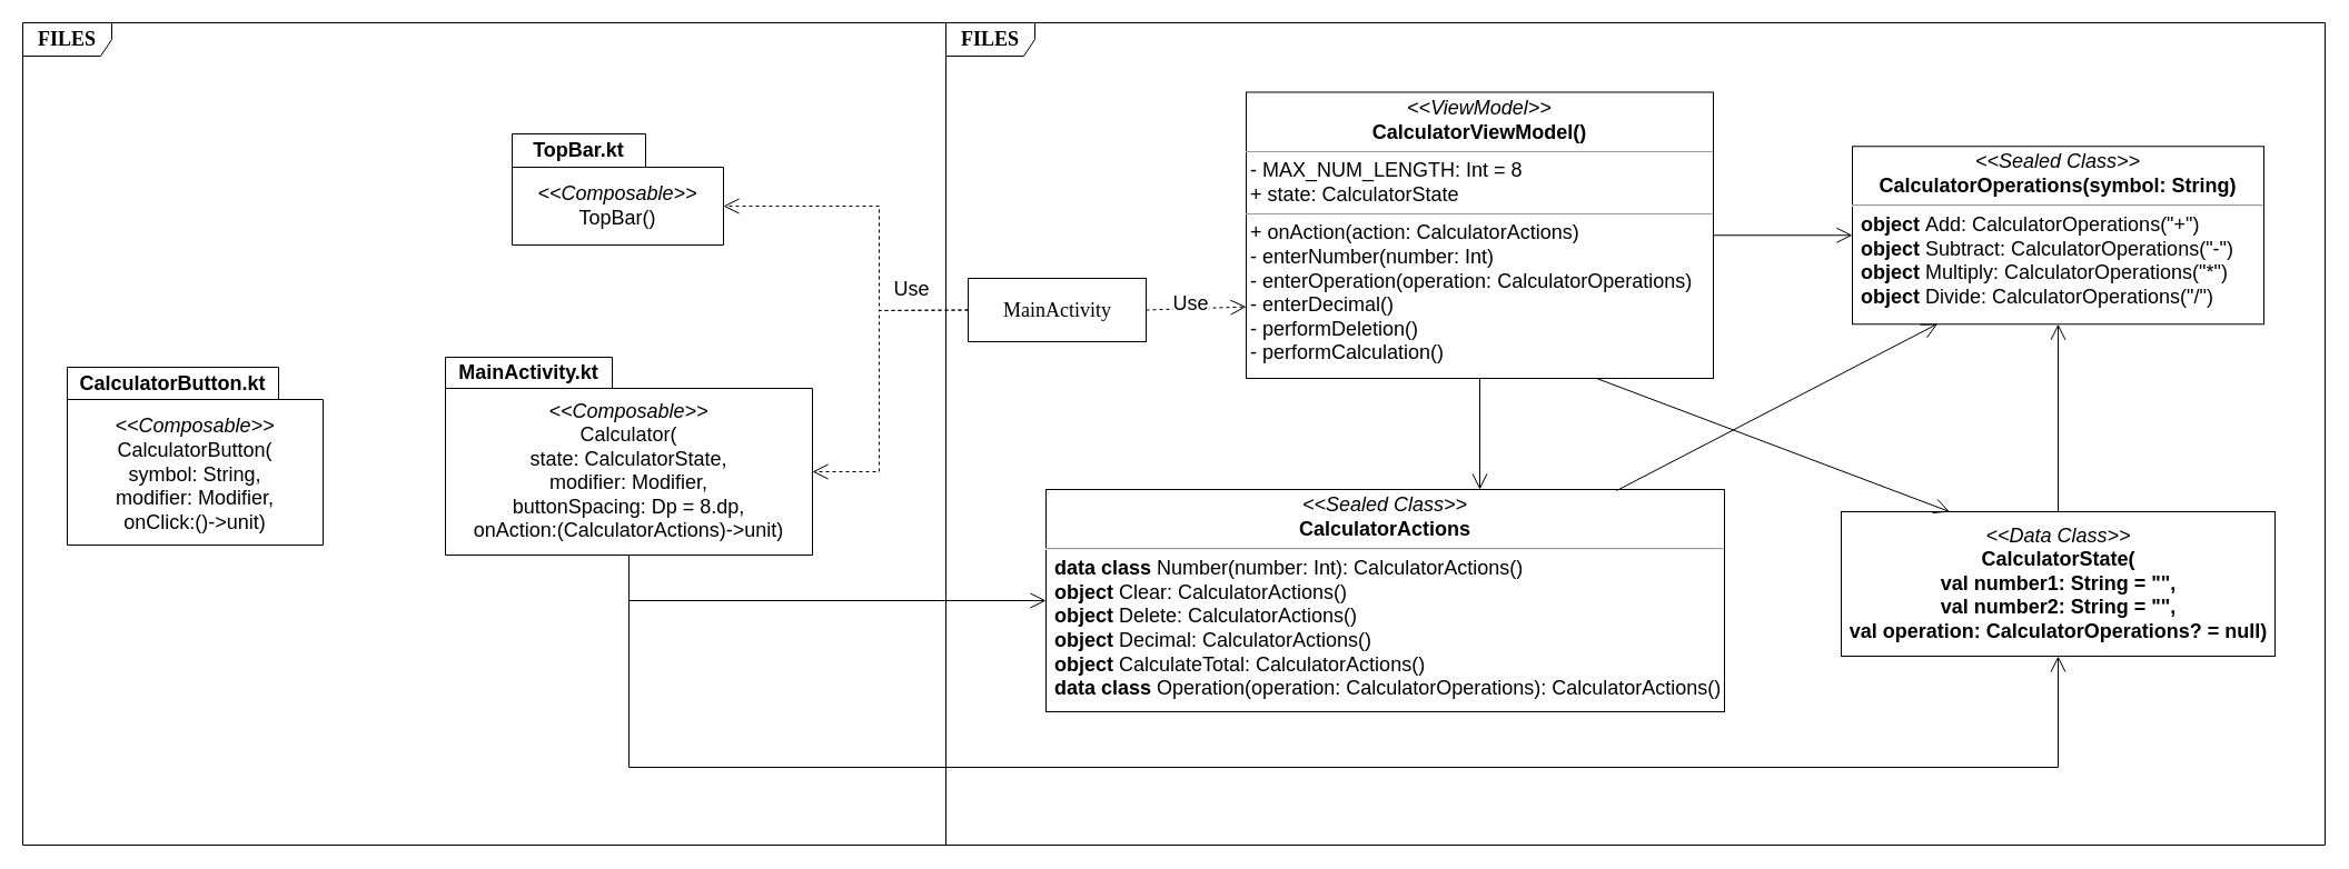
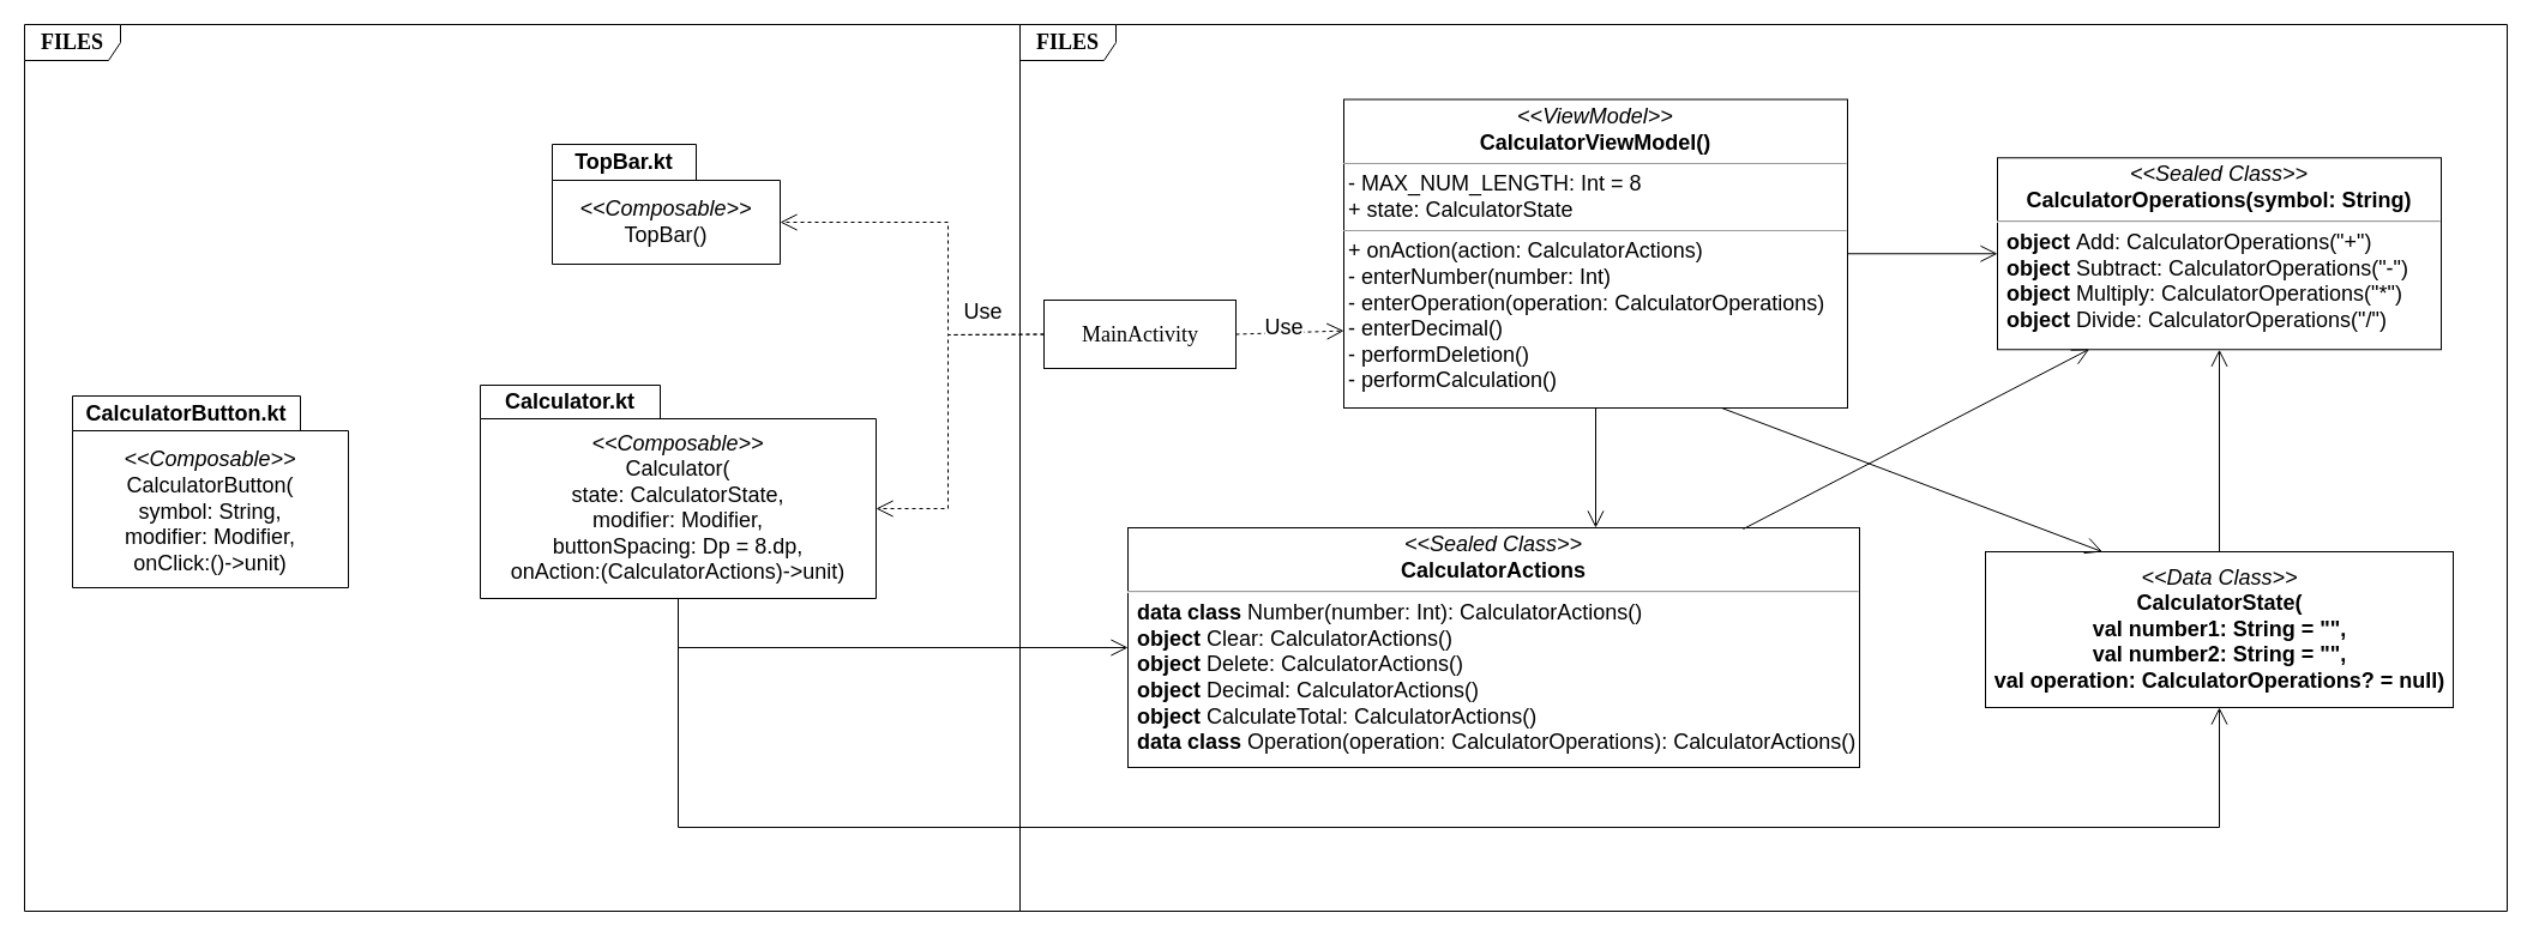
  <mxCell id="0" />
  <mxCell id="1" parent="0" />
  <mxCell id="2" value="&lt;font style=&quot;font-size: 18px;&quot;&gt;&lt;b style=&quot;&quot;&gt;FILES&lt;/b&gt;&lt;/font&gt;" style="shape=umlFrame;whiteSpace=wrap;html=1;rounded=0;shadow=0;comic=0;labelBackgroundColor=none;strokeWidth=1;fontFamily=Verdana;fontSize=10;align=center;width=80;height=30;" vertex="1" parent="1"><mxGeometry x="850" y="20" width="1240" height="740" as="geometry" /></mxCell>
  <mxCell id="3" value="&lt;font style=&quot;font-size: 18px;&quot;&gt;&lt;b style=&quot;&quot;&gt;FILES&lt;/b&gt;&lt;/font&gt;" style="shape=umlFrame;whiteSpace=wrap;html=1;rounded=0;shadow=0;comic=0;labelBackgroundColor=none;strokeWidth=1;fontFamily=Verdana;fontSize=10;align=center;width=80;height=30;" vertex="1" parent="1"><mxGeometry x="20" y="20" width="830" height="740" as="geometry" /></mxCell>
  <mxCell id="4" value="&lt;font style=&quot;font-size: 18px;&quot;&gt;CalculatorButton.kt&lt;/font&gt;" style="shape=folder;fontStyle=1;tabWidth=190;tabHeight=29;tabPosition=left;html=1;boundedLbl=1;labelInHeader=1;container=1;collapsible=0;whiteSpace=wrap;" vertex="1" parent="1"><mxGeometry x="60" y="330" width="230" height="160" as="geometry" /></mxCell>
  <mxCell id="5" value="&lt;span style=&quot;font-size: 18px;&quot;&gt;&lt;br&gt;&lt;i style=&quot;&quot;&gt;&amp;lt;&amp;lt;Composable&amp;gt;&amp;gt;&lt;br&gt;&lt;/i&gt;CalculatorButton(&lt;br&gt;symbol: String, &lt;br&gt;modifier: Modifier, &lt;br&gt;onClick:()-&amp;gt;unit)&lt;br&gt;&lt;/span&gt;" style="html=1;strokeColor=none;resizeWidth=1;resizeHeight=1;fillColor=none;part=1;connectable=0;allowArrows=0;deletable=0;whiteSpace=wrap;" vertex="1" parent="4"><mxGeometry width="230.0" height="112" relative="1" as="geometry"><mxPoint y="30" as="offset" /></mxGeometry></mxCell>
  <mxCell id="6" value="&lt;font style=&quot;font-size: 18px;&quot;&gt;TopBar.kt&lt;/font&gt;" style="shape=folder;fontStyle=1;tabWidth=120;tabHeight=30;tabPosition=left;html=1;boundedLbl=1;labelInHeader=1;container=1;collapsible=0;whiteSpace=wrap;" vertex="1" parent="1"><mxGeometry x="460" y="120" width="190" height="100" as="geometry" /></mxCell>
  <mxCell id="7" value="&lt;span style=&quot;font-size: 18px;&quot;&gt;&lt;i style=&quot;&quot;&gt;&amp;lt;&amp;lt;Composable&amp;gt;&amp;gt;&lt;br&gt;&lt;/i&gt;TopBar()&lt;br&gt;&lt;/span&gt;" style="html=1;strokeColor=none;resizeWidth=1;resizeHeight=1;fillColor=none;part=1;connectable=0;allowArrows=0;deletable=0;whiteSpace=wrap;" vertex="1" parent="6"><mxGeometry width="190.0" height="70" relative="1" as="geometry"><mxPoint y="30" as="offset" /></mxGeometry></mxCell>
- <mxCell id="8" value="&lt;font style=&quot;font-size: 18px;&quot;&gt;MainActivity.kt&lt;/font&gt;" style="shape=folder;fontStyle=1;tabWidth=150;tabHeight=28;tabPosition=left;html=1;boundedLbl=1;labelInHeader=1;container=1;collapsible=0;whiteSpace=wrap;" vertex="1" parent="1"><mxGeometry x="400" y="321" width="330" height="178" as="geometry" /></mxCell>
+ <mxCell id="8" value="&lt;font style=&quot;font-size: 18px;&quot;&gt;Calculator.kt&lt;/font&gt;" style="shape=folder;fontStyle=1;tabWidth=150;tabHeight=28;tabPosition=left;html=1;boundedLbl=1;labelInHeader=1;container=1;collapsible=0;whiteSpace=wrap;" vertex="1" parent="1"><mxGeometry x="400" y="321" width="330" height="178" as="geometry" /></mxCell>
  <mxCell id="9" value="&lt;span style=&quot;font-size: 18px;&quot;&gt;&lt;br&gt;&lt;i style=&quot;&quot;&gt;&amp;lt;&amp;lt;Composable&amp;gt;&amp;gt;&lt;br&gt;&lt;/i&gt;Calculator(&lt;br&gt;state: CalculatorState, &lt;br&gt;modifier: Modifier, &lt;br&gt;buttonSpacing: Dp = 8.dp,&lt;br&gt;onAction:(CalculatorActions)-&amp;gt;unit)&lt;br&gt;&lt;/span&gt;" style="html=1;strokeColor=none;resizeWidth=1;resizeHeight=1;fillColor=none;part=1;connectable=0;allowArrows=0;deletable=0;whiteSpace=wrap;" vertex="1" parent="8"><mxGeometry width="330" height="124.6" relative="1" as="geometry"><mxPoint y="30" as="offset" /></mxGeometry></mxCell>
  <mxCell id="10" value="&lt;p style=&quot;margin:0px;margin-top:4px;text-align:center;&quot;&gt;&lt;font style=&quot;font-size: 18px;&quot;&gt;&lt;i style=&quot;&quot;&gt;&amp;lt;&amp;lt;ViewModel&amp;gt;&amp;gt;&lt;/i&gt;&lt;br&gt;&lt;b&gt;CalculatorViewModel()&lt;/b&gt;&lt;/font&gt;&lt;/p&gt;&lt;hr size=&quot;1&quot;&gt;&lt;p style=&quot;margin:0px;margin-left:4px;&quot;&gt;&lt;font style=&quot;font-size: 18px;&quot;&gt;- MAX_NUM_LENGTH: Int = 8&lt;/font&gt;&lt;/p&gt;&lt;p style=&quot;margin:0px;margin-left:4px;&quot;&gt;&lt;font style=&quot;font-size: 18px;&quot;&gt;+ state: CalculatorState&lt;br&gt;&lt;/font&gt;&lt;/p&gt;&lt;hr size=&quot;1&quot;&gt;&lt;p style=&quot;margin:0px;margin-left:4px;&quot;&gt;&lt;font style=&quot;font-size: 18px;&quot;&gt;+ onAction(action: CalculatorActions)&lt;br&gt;- enterNumber(number: Int)&lt;/font&gt;&lt;/p&gt;&lt;p style=&quot;margin:0px;margin-left:4px;&quot;&gt;&lt;font style=&quot;font-size: 18px;&quot;&gt;- enterOperation(operation: CalculatorOperations)&lt;/font&gt;&lt;/p&gt;&lt;p style=&quot;margin:0px;margin-left:4px;&quot;&gt;&lt;font style=&quot;font-size: 18px;&quot;&gt;- enterDecimal()&lt;/font&gt;&lt;/p&gt;&lt;p style=&quot;margin:0px;margin-left:4px;&quot;&gt;&lt;font style=&quot;font-size: 18px;&quot;&gt;- performDeletion()&lt;/font&gt;&lt;/p&gt;&lt;p style=&quot;margin:0px;margin-left:4px;&quot;&gt;&lt;span style=&quot;font-size: 18px;&quot;&gt;- performCalculation()&lt;/span&gt;&lt;/p&gt;" style="verticalAlign=top;align=left;overflow=fill;fontSize=12;fontFamily=Helvetica;html=1;rounded=0;shadow=0;comic=0;labelBackgroundColor=none;strokeWidth=1" vertex="1" parent="1"><mxGeometry x="1120" y="82.5" width="420" height="257.5" as="geometry" /></mxCell>
  <mxCell id="11" value="&lt;span style=&quot;font-size: 18px;&quot;&gt;MainActivity&lt;/span&gt;" style="html=1;rounded=0;shadow=0;comic=0;labelBackgroundColor=none;strokeWidth=1;fontFamily=Verdana;fontSize=10;align=center;" vertex="1" parent="1"><mxGeometry x="870" y="250" width="160" height="57" as="geometry" /></mxCell>
  <mxCell id="12" value="&lt;font style=&quot;font-size: 18px;&quot;&gt;Use&lt;/font&gt;" style="endArrow=open;endSize=12;dashed=1;html=1;rounded=0;entryX=0;entryY=0;entryDx=190;entryDy=65;entryPerimeter=0;exitX=0;exitY=0.5;exitDx=0;exitDy=0;" edge="1" parent="1" source="11" target="6"><mxGeometry x="-0.682" y="-19" width="160" relative="1" as="geometry"><mxPoint x="910" y="230" as="sourcePoint" /><mxPoint x="1070" y="230" as="targetPoint" /><Array as="points"><mxPoint x="790" y="279" /><mxPoint x="790" y="230" /><mxPoint x="790" y="185" /></Array><mxPoint x="-1" as="offset" /></mxGeometry></mxCell>
  <mxCell id="13" value="" style="endArrow=open;endSize=12;dashed=1;html=1;rounded=0;entryX=0;entryY=0;entryDx=330;entryDy=103;entryPerimeter=0;exitX=0;exitY=0.5;exitDx=0;exitDy=0;" edge="1" parent="1" source="11" target="8"><mxGeometry width="160" relative="1" as="geometry"><mxPoint x="920" y="289" as="sourcePoint" /><mxPoint x="660" y="195" as="targetPoint" /><Array as="points"><mxPoint x="790" y="279" /><mxPoint x="790" y="424" /></Array></mxGeometry></mxCell>
  <mxCell id="14" value="&lt;p style=&quot;margin: 4px 0px 0px; text-align: center;&quot;&gt;&lt;i style=&quot;border-color: var(--border-color); font-size: 18px;&quot;&gt;&amp;lt;&amp;lt;Sealed Class&amp;gt;&amp;gt;&lt;/i&gt;&lt;br style=&quot;border-color: var(--border-color); font-size: 18px;&quot;&gt;&lt;b style=&quot;border-color: var(--border-color); font-size: 18px;&quot;&gt;CalculatorOperations(symbol: String)&lt;/b&gt;&lt;br&gt;&lt;/p&gt;&lt;hr&gt;&lt;p style=&quot;margin:0px;margin-left:8px;&quot;&gt;&lt;span style=&quot;font-size: 18px;&quot;&gt;&lt;b&gt;object &lt;/b&gt;Add: CalculatorOperations(&quot;+&quot;)&lt;/span&gt;&lt;/p&gt;&lt;p style=&quot;margin:0px;margin-left:8px;&quot;&gt;&lt;span style=&quot;font-size: 18px;&quot;&gt;&lt;b&gt;object &lt;/b&gt;Subtract: CalculatorOperations(&quot;-&quot;)&lt;/span&gt;&lt;/p&gt;&lt;p style=&quot;margin:0px;margin-left:8px;&quot;&gt;&lt;span style=&quot;font-size: 18px;&quot;&gt;&lt;b&gt;object &lt;/b&gt;Multiply: CalculatorOperations(&quot;*&quot;)&lt;/span&gt;&lt;/p&gt;&lt;p style=&quot;margin:0px;margin-left:8px;&quot;&gt;&lt;span style=&quot;font-size: 18px;&quot;&gt;&lt;b&gt;object &lt;/b&gt;Divide: CalculatorOperations(&quot;/&quot;)&lt;/span&gt;&lt;/p&gt;" style="verticalAlign=top;align=left;overflow=fill;fontSize=12;fontFamily=Helvetica;html=1;whiteSpace=wrap;" vertex="1" parent="1"><mxGeometry x="1665" y="131.25" width="370" height="160" as="geometry" /></mxCell>
  <mxCell id="15" value="&lt;i style=&quot;border-color: var(--border-color); font-family: Helvetica; font-size: 18px;&quot;&gt;&amp;lt;&amp;lt;Data Class&amp;gt;&amp;gt;&lt;/i&gt;&lt;br style=&quot;border-color: var(--border-color); font-family: Helvetica; font-size: 18px;&quot;&gt;&lt;b style=&quot;border-color: var(--border-color); font-family: Helvetica; font-size: 18px;&quot;&gt;CalculatorState(&lt;br&gt;val number1: String = &quot;&quot;,&lt;br&gt;val number2: String = &quot;&quot;,&lt;br&gt;val operation: CalculatorOperations? = null)&lt;/b&gt;" style="html=1;rounded=0;shadow=0;comic=0;labelBackgroundColor=none;strokeWidth=1;fontFamily=Verdana;fontSize=10;align=center;" vertex="1" parent="1"><mxGeometry x="1655" y="460" width="390" height="130" as="geometry" /></mxCell>
  <mxCell id="16" value="&lt;p style=&quot;margin: 4px 0px 0px; text-align: center;&quot;&gt;&lt;i style=&quot;border-color: var(--border-color); font-size: 18px;&quot;&gt;&amp;lt;&amp;lt;Sealed Class&amp;gt;&amp;gt;&lt;/i&gt;&lt;br style=&quot;border-color: var(--border-color); font-size: 18px;&quot;&gt;&lt;b style=&quot;border-color: var(--border-color); font-size: 18px;&quot;&gt;CalculatorActions&lt;/b&gt;&lt;br&gt;&lt;/p&gt;&lt;hr&gt;&lt;p style=&quot;margin:0px;margin-left:8px;&quot;&gt;&lt;span style=&quot;font-size: 18px;&quot;&gt;&lt;b&gt;data class &lt;/b&gt;Number(number: Int): CalculatorActions()&lt;/span&gt;&lt;/p&gt;&lt;p style=&quot;margin:0px;margin-left:8px;&quot;&gt;&lt;span style=&quot;font-size: 18px;&quot;&gt;&lt;b&gt;object &lt;/b&gt;Clear: CalculatorActions()&lt;/span&gt;&lt;/p&gt;&lt;p style=&quot;margin:0px;margin-left:8px;&quot;&gt;&lt;span style=&quot;font-size: 18px;&quot;&gt;&lt;b&gt;object &lt;/b&gt;Delete: CalculatorActions()&lt;/span&gt;&lt;/p&gt;&lt;p style=&quot;margin:0px;margin-left:8px;&quot;&gt;&lt;span style=&quot;font-size: 18px;&quot;&gt;&lt;b&gt;object &lt;/b&gt;Decimal: CalculatorActions()&lt;/span&gt;&lt;/p&gt;&lt;p style=&quot;margin:0px;margin-left:8px;&quot;&gt;&lt;span style=&quot;font-size: 18px;&quot;&gt;&lt;b&gt;object &lt;/b&gt;CalculateTotal: CalculatorActions()&lt;/span&gt;&lt;/p&gt;&lt;p style=&quot;border-color: var(--border-color); margin: 0px 0px 0px 8px;&quot;&gt;&lt;font style=&quot;font-size: 18px;&quot;&gt;&lt;b style=&quot;border-color: var(--border-color);&quot;&gt;data class&amp;nbsp;&lt;/b&gt;Operation(operation: CalculatorOperations): CalculatorActions()&lt;/font&gt;&lt;/p&gt;&lt;div&gt;&lt;span style=&quot;border-color: var(--border-color); font-size: 18px;&quot;&gt;&lt;br&gt;&lt;/span&gt;&lt;/div&gt;" style="verticalAlign=top;align=left;overflow=fill;fontSize=12;fontFamily=Helvetica;html=1;whiteSpace=wrap;" vertex="1" parent="1"><mxGeometry x="940" y="440" width="610" height="200" as="geometry" /></mxCell>
  <mxCell id="17" value="" style="endArrow=open;endFill=1;endSize=12;html=1;rounded=0;exitX=0.5;exitY=1;exitDx=0;exitDy=0;exitPerimeter=0;entryX=0;entryY=0.5;entryDx=0;entryDy=0;" edge="1" parent="1" source="8" target="16"><mxGeometry width="160" relative="1" as="geometry"><mxPoint x="1030" y="420" as="sourcePoint" /><mxPoint x="1190" y="420" as="targetPoint" /><Array as="points"><mxPoint x="565" y="540" /></Array></mxGeometry></mxCell>
  <mxCell id="18" value="" style="endArrow=open;endFill=1;endSize=12;html=1;rounded=0;exitX=0.5;exitY=1;exitDx=0;exitDy=0;exitPerimeter=0;entryX=0.5;entryY=1;entryDx=0;entryDy=0;" edge="1" parent="1" source="8" target="15"><mxGeometry width="160" relative="1" as="geometry"><mxPoint x="575" y="509" as="sourcePoint" /><mxPoint x="950" y="550" as="targetPoint" /><Array as="points"><mxPoint x="565" y="690" /><mxPoint x="1850" y="690" /></Array></mxGeometry></mxCell>
  <mxCell id="19" value="" style="endArrow=open;endFill=1;endSize=12;html=1;rounded=0;exitX=0.5;exitY=1;exitDx=0;exitDy=0;" edge="1" parent="1" source="10"><mxGeometry width="160" relative="1" as="geometry"><mxPoint x="575" y="509" as="sourcePoint" /><mxPoint x="1330" y="440" as="targetPoint" /></mxGeometry></mxCell>
  <mxCell id="20" value="" style="endArrow=open;endFill=1;endSize=12;html=1;rounded=0;exitX=1;exitY=0.5;exitDx=0;exitDy=0;entryX=0;entryY=0.5;entryDx=0;entryDy=0;" edge="1" parent="1" source="10" target="14"><mxGeometry width="160" relative="1" as="geometry"><mxPoint x="1340" y="350" as="sourcePoint" /><mxPoint x="1340" y="450" as="targetPoint" /></mxGeometry></mxCell>
  <mxCell id="21" value="" style="endArrow=open;endFill=1;endSize=12;html=1;rounded=0;exitX=0.5;exitY=0;exitDx=0;exitDy=0;entryX=0.5;entryY=1;entryDx=0;entryDy=0;" edge="1" parent="1" source="15" target="14"><mxGeometry width="160" relative="1" as="geometry"><mxPoint x="1340" y="350" as="sourcePoint" /><mxPoint x="1340" y="450" as="targetPoint" /></mxGeometry></mxCell>
  <mxCell id="22" value="" style="endArrow=open;endFill=1;endSize=12;html=1;rounded=0;exitX=0.75;exitY=1;exitDx=0;exitDy=0;entryX=0.25;entryY=0;entryDx=0;entryDy=0;" edge="1" parent="1" source="10" target="15"><mxGeometry width="160" relative="1" as="geometry"><mxPoint x="1340" y="350" as="sourcePoint" /><mxPoint x="1340" y="450" as="targetPoint" /></mxGeometry></mxCell>
  <mxCell id="23" value="" style="endArrow=open;endFill=1;endSize=12;html=1;rounded=0;exitX=0.841;exitY=0.005;exitDx=0;exitDy=0;entryX=0.207;entryY=0.998;entryDx=0;entryDy=0;exitPerimeter=0;entryPerimeter=0;" edge="1" parent="1" source="16" target="14"><mxGeometry width="160" relative="1" as="geometry"><mxPoint x="1860" y="470" as="sourcePoint" /><mxPoint x="1860" y="301" as="targetPoint" /></mxGeometry></mxCell>
  <mxCell id="24" value="&#10;&lt;span style=&quot;color: rgb(0, 0, 0); font-family: Helvetica; font-size: 18px; font-style: normal; font-variant-ligatures: normal; font-variant-caps: normal; font-weight: 400; letter-spacing: normal; orphans: 2; text-align: center; text-indent: 0px; text-transform: none; widows: 2; word-spacing: 0px; -webkit-text-stroke-width: 0px; background-color: rgb(255, 255, 255); text-decoration-thickness: initial; text-decoration-style: initial; text-decoration-color: initial; float: none; display: inline !important;&quot;&gt;Use&lt;/span&gt;&#10;&#10;" style="endArrow=open;endSize=12;dashed=1;html=1;rounded=0;entryX=0;entryY=0.75;entryDx=0;entryDy=0;exitX=1;exitY=0.5;exitDx=0;exitDy=0;" edge="1" parent="1" source="11" target="10"><mxGeometry x="-0.113" y="-3" width="160" relative="1" as="geometry"><mxPoint x="880" y="289" as="sourcePoint" /><mxPoint x="740" y="434" as="targetPoint" /><mxPoint as="offset" /></mxGeometry></mxCell>
